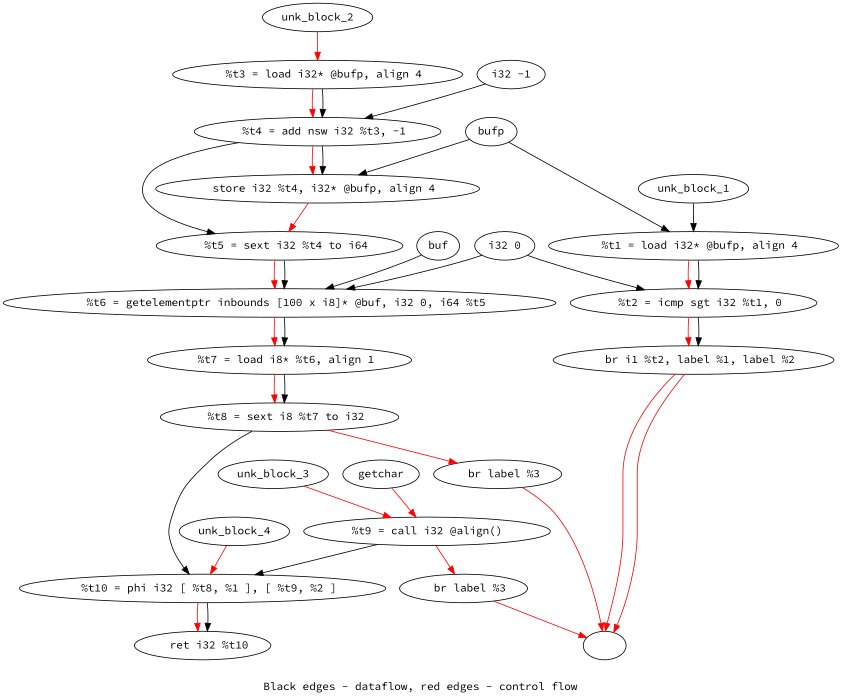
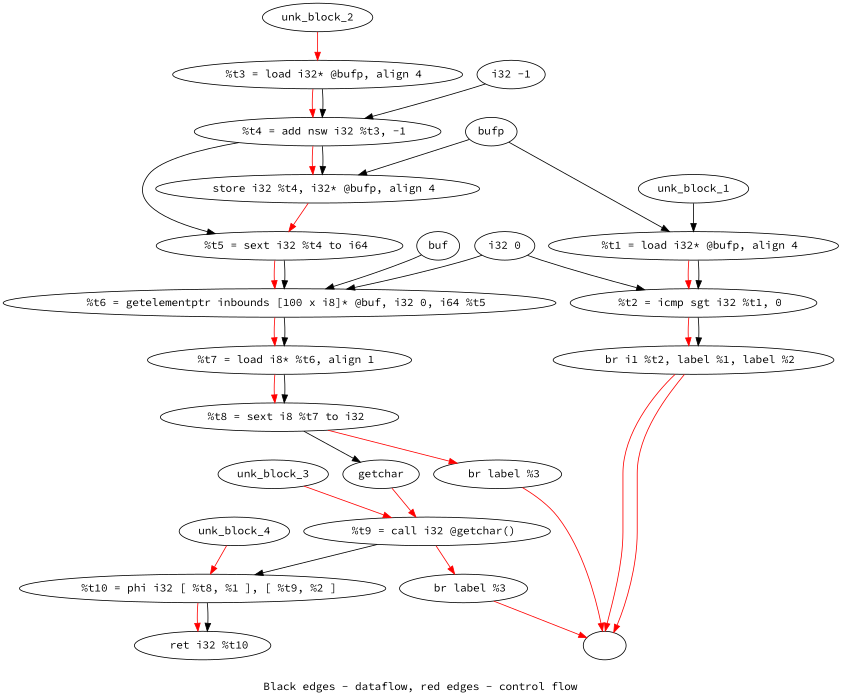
  digraph {
    compound=true
    fontname="Source Code Pro"
    label="Black edges - dataflow, red edges - control flow"
    node [fontname="Source Code Pro"]
    edge [color=red fontname="Source Code Pro"]
    n1 [label="  %t1 = load i32* @bufp, align 4"]
    n2 [label="  %t2 = icmp sgt i32 %t1, 0"]
    n3 [label="  br i1 %t2, label %1, label %2"]
    ""
    unk_block_1
    bufp
    n7 [label="  store i32 %t4, i32* @bufp, align 4"]
    n8 [label="  %t3 = load i32* @bufp, align 4"]
    n9 [label="  %t4 = add nsw i32 %t3, -1"]
    n10 [label="  %t5 = sext i32 %t4 to i64"]
    "i32 0"
    n12 [label="  %t6 = getelementptr inbounds [100 x i8]* @buf, i32 0, i64 %t5"]
    n13 [label="  %t7 = load i8* %t6, align 1"]
    n14 [label="  %t8 = sext i8 %t7 to i32"]
    n15 [label="  br label %3"]
    n16 [label="  %t10 = phi i32 [ %t8, %1 ], [ %t9, %2 ]"]
    n17 [label="  ret i32 %t10"]
    unk_block_2
    "i32 -1"
    buf
-   n21 [label="%t9 = call i32 @align()"]
+   n21 [label="  %t9 = call i32 @getchar()"]
    n22 [label="  br label %3"]
    unk_block_3
    getchar
    unk_block_4
    n1 -> n2 [weight=2]
    n1 -> n2 [color=""]
    n2 -> n3 [weight=2]
    n2 -> n3 [color=""]
    n3 -> ""
    n3 -> ""
    unk_block_1 -> n1 [color=black]
    bufp -> n1 [color=""]
    bufp -> n7 [color=""]
    n7 -> n10 [weight=2]
    n8 -> n9 [weight=2]
    n8 -> n9 [color=""]
    n9 -> n7 [weight=2]
    n9 -> n7 [color=""]
    n9 -> n10 [color=""]
    n10 -> n12 [weight=2]
    n10 -> n12 [color=""]
    "i32 0" -> n2 [color=""]
    "i32 0" -> n12 [color=""]
    n12 -> n13 [weight=2]
    n12 -> n13 [color=""]
    n13 -> n14 [weight=2]
    n13 -> n14 [color=""]
    n14 -> n15 [weight=2]
-   n14 -> n16 [color=""]
+   n14 -> getchar [color=""]
    n15 -> ""
    n16 -> n17 [weight=2]
    n16 -> n17 [color=""]
    unk_block_2 -> n8
    "i32 -1" -> n9 [color=""]
    buf -> n12 [color=""]
    n21 -> n16 [color=""]
    n21 -> n22 [weight=2]
    n22 -> ""
    unk_block_3 -> n21
    getchar -> n21
    unk_block_4 -> n16
  }
